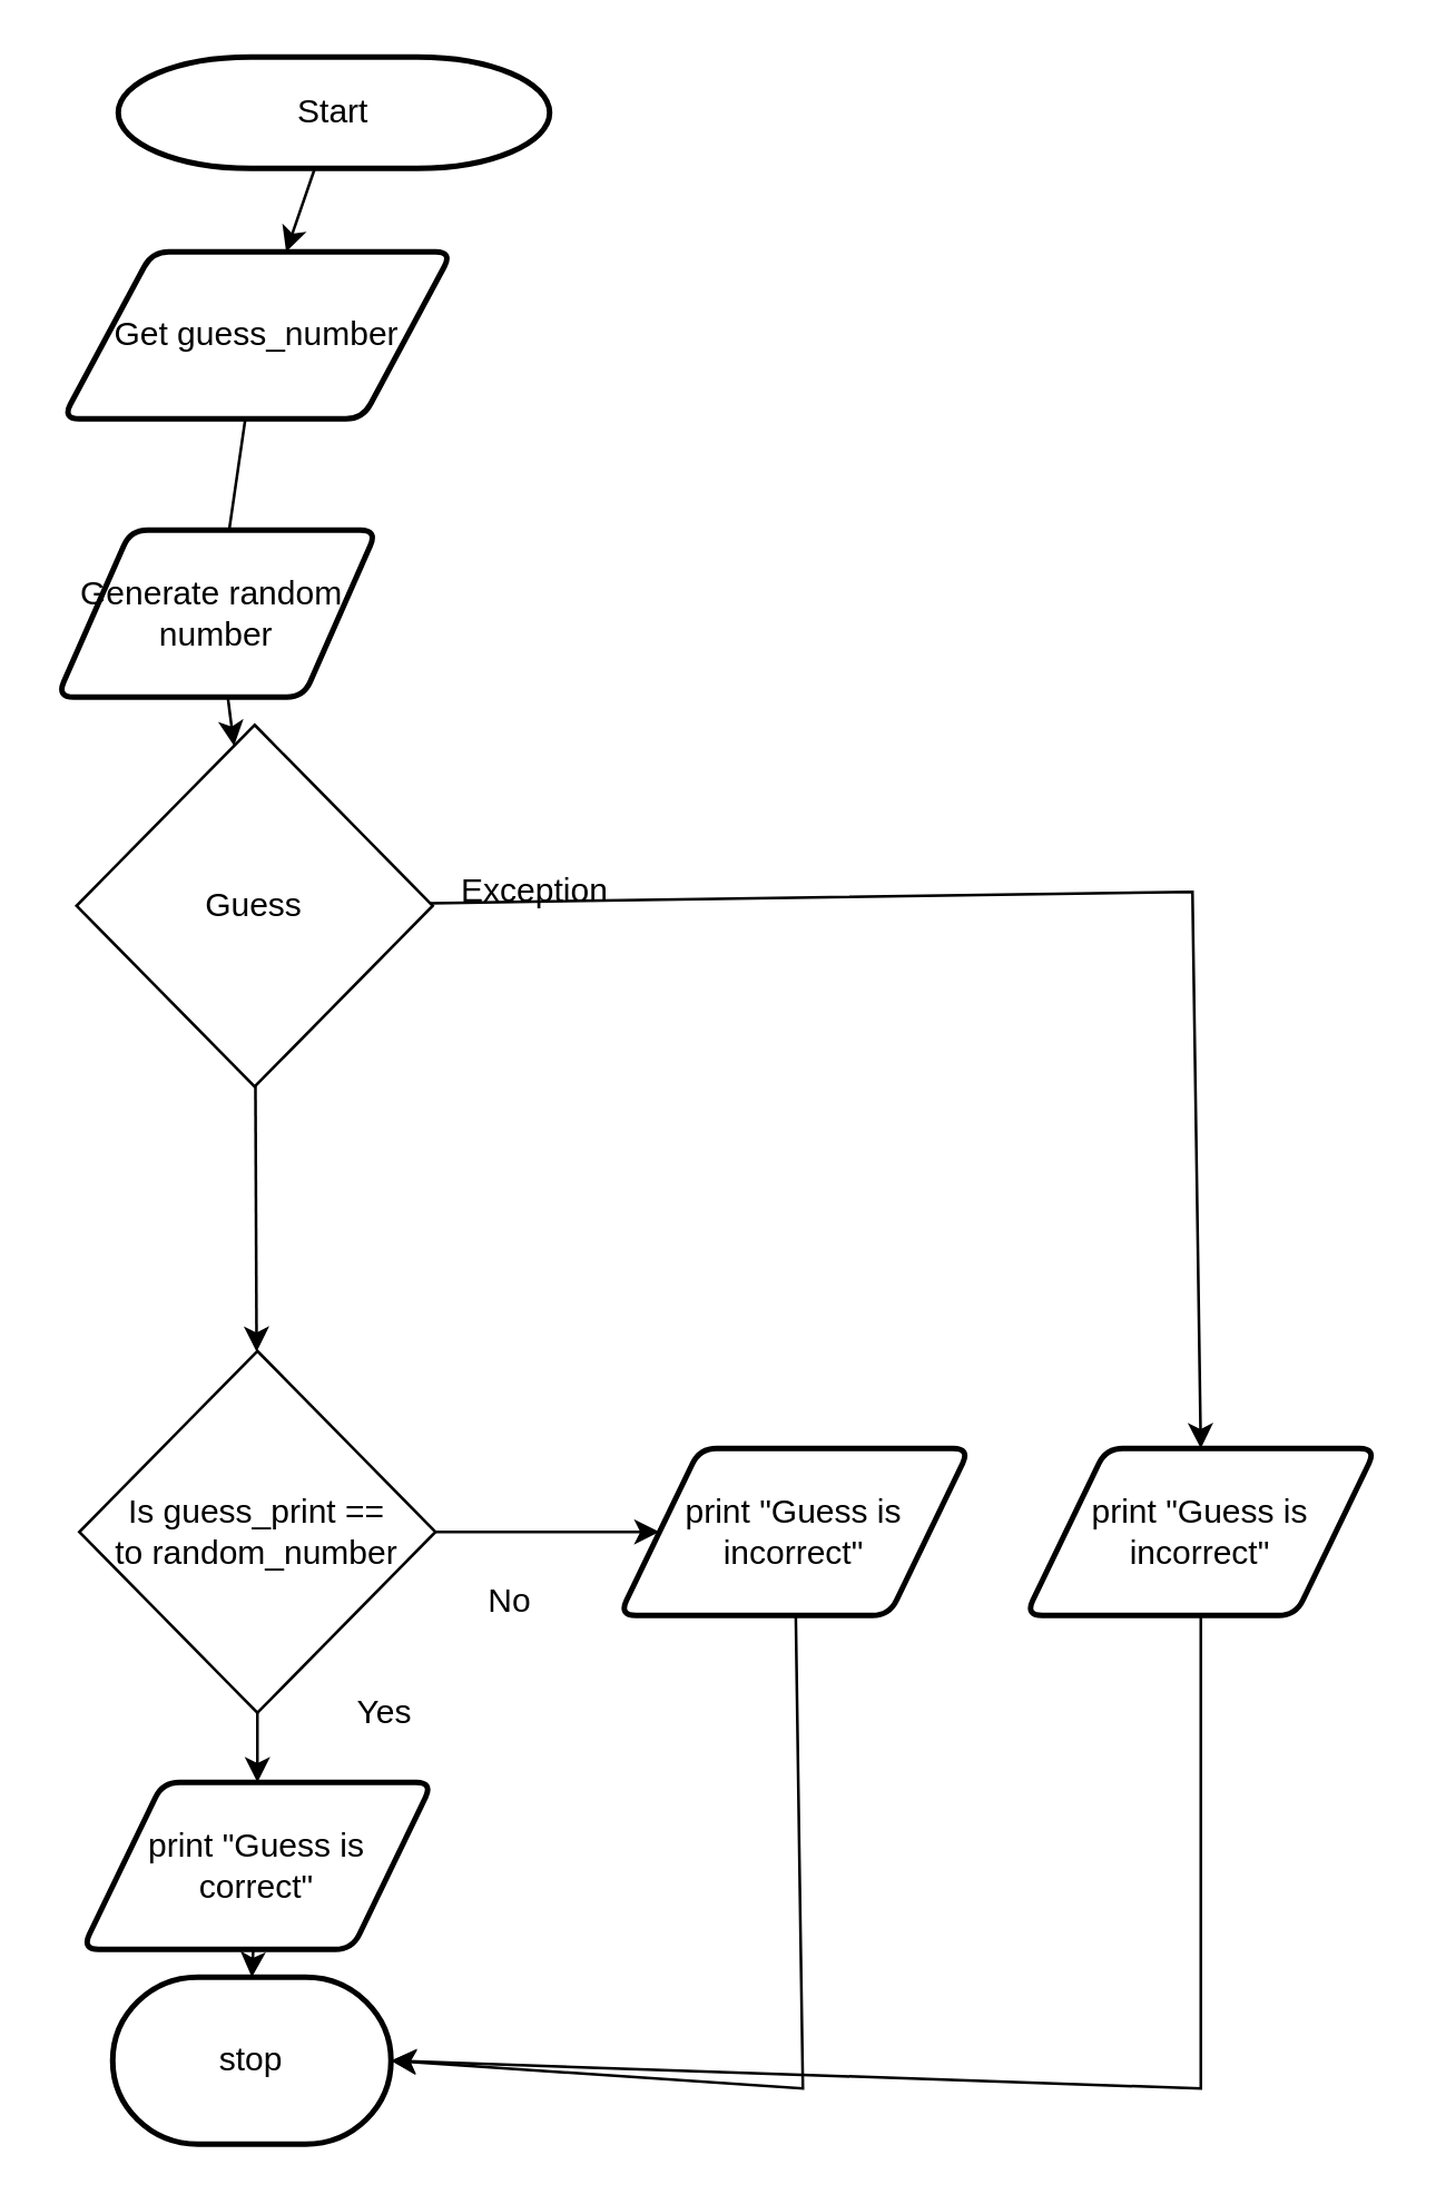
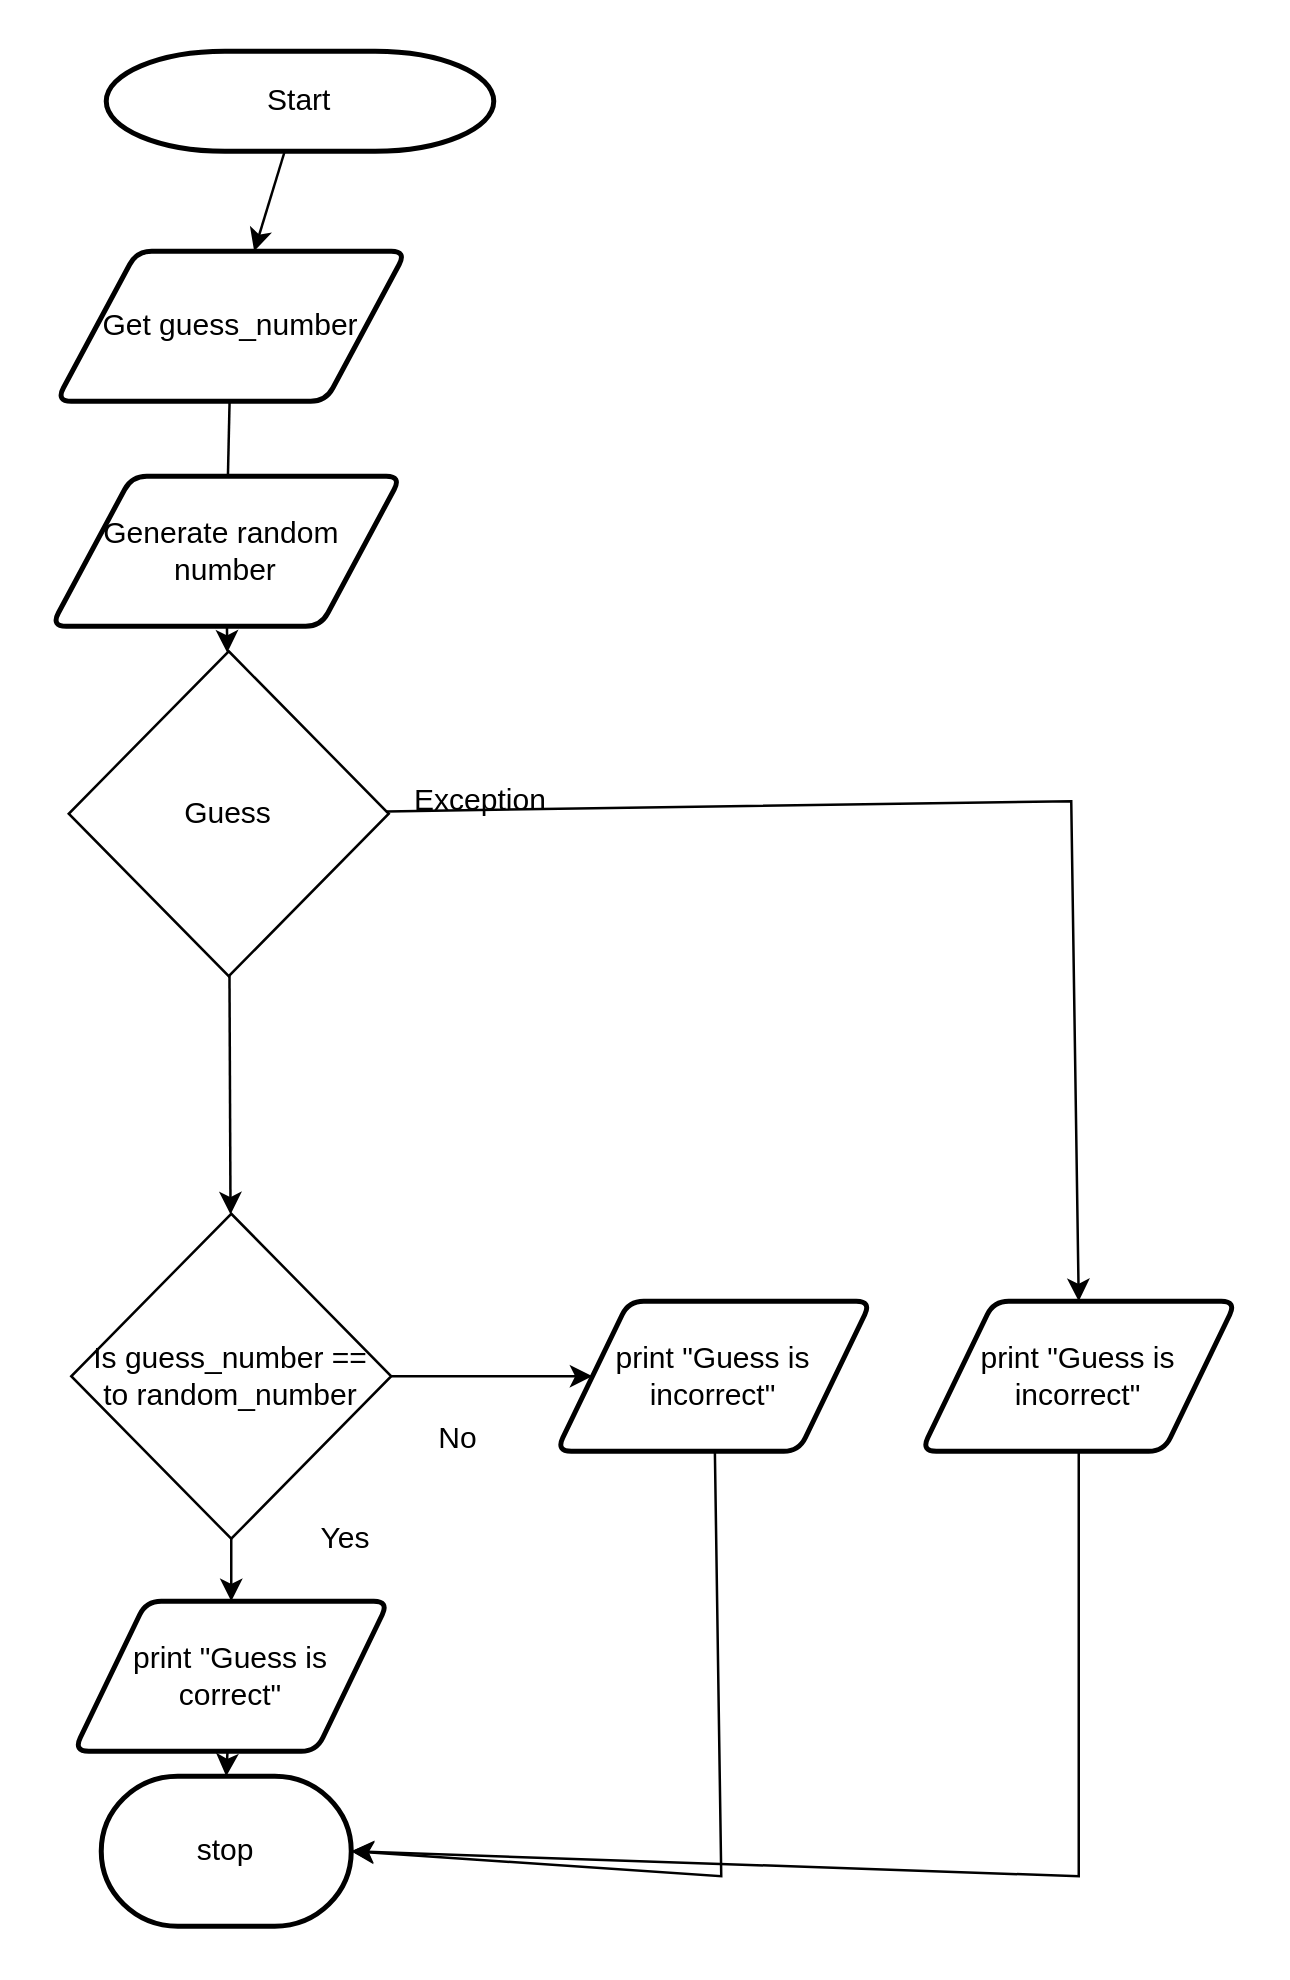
  <mxCell id="0" />
  <mxCell id="1" parent="0" />
  <mxCell id="2" value="" style="edgeStyle=none;html=1;" parent="1" source="3" target="4" edge="1"><mxGeometry relative="1" as="geometry" /></mxCell>
  <mxCell id="3" value="Start" style="strokeWidth=2;html=1;shape=mxgraph.flowchart.terminator;whiteSpace=wrap;" parent="1" vertex="1"><mxGeometry x="42" y="20" width="155" height="40" as="geometry" /></mxCell>
- <mxCell id="4" value="Get guess_number" style="shape=parallelogram;html=1;strokeWidth=2;perimeter=parallelogramPerimeter;whiteSpace=wrap;rounded=1;arcSize=12;size=0.23;" parent="1" vertex="1"><mxGeometry x="22" y="90" width="140" height="60" as="geometry" /></mxCell>
+ <mxCell id="4" value="Get guess_number" style="shape=parallelogram;html=1;strokeWidth=2;perimeter=parallelogramPerimeter;whiteSpace=wrap;rounded=1;arcSize=12;size=0.23;" parent="1" vertex="1"><mxGeometry x="22" y="100" width="140" height="60" as="geometry" /></mxCell>
  <mxCell id="5" style="edgeStyle=none;html=1;entryX=0.5;entryY=0;entryDx=0;entryDy=0;entryPerimeter=0;" parent="1" source="6" target="7" edge="1"><mxGeometry relative="1" as="geometry" /></mxCell>
  <mxCell id="6" value="print &quot;Guess is &lt;br&gt;correct&quot;" style="shape=parallelogram;html=1;strokeWidth=2;perimeter=parallelogramPerimeter;whiteSpace=wrap;rounded=1;arcSize=12;size=0.23;" parent="1" vertex="1"><mxGeometry x="29" y="640" width="126" height="60" as="geometry" /></mxCell>
  <mxCell id="7" value="stop" style="strokeWidth=2;html=1;shape=mxgraph.flowchart.terminator;whiteSpace=wrap;rounded=1;" parent="1" vertex="1"><mxGeometry x="40" y="710" width="100" height="60" as="geometry" /></mxCell>
  <mxCell id="8" value="" style="edgeStyle=none;html=1;" parent="1" source="10" target="6" edge="1"><mxGeometry relative="1" as="geometry" /></mxCell>
  <mxCell id="9" value="" style="edgeStyle=none;html=1;" parent="1" source="10" target="14" edge="1"><mxGeometry relative="1" as="geometry" /></mxCell>
- <mxCell id="10" value="Is guess_print == &lt;br&gt;to random_number" style="rhombus;whiteSpace=wrap;html=1;" parent="1" vertex="1"><mxGeometry x="28" y="485" width="128" height="130" as="geometry" /></mxCell>
+ <mxCell id="10" value="Is guess_number == &lt;br&gt;to random_number" style="rhombus;whiteSpace=wrap;html=1;" parent="1" vertex="1"><mxGeometry x="28" y="485" width="128" height="130" as="geometry" /></mxCell>
  <mxCell id="11" value="No" style="text;html=1;strokeColor=none;fillColor=none;align=center;verticalAlign=middle;whiteSpace=wrap;rounded=0;fontSize=12;" parent="1" vertex="1"><mxGeometry x="153" y="560" width="60" height="30" as="geometry" /></mxCell>
  <mxCell id="12" value="Yes" style="text;html=1;strokeColor=none;fillColor=none;align=center;verticalAlign=middle;whiteSpace=wrap;rounded=0;fontSize=12;" parent="1" vertex="1"><mxGeometry x="108" y="600" width="60" height="30" as="geometry" /></mxCell>
  <mxCell id="13" style="edgeStyle=none;html=1;entryX=1;entryY=0.5;entryDx=0;entryDy=0;entryPerimeter=0;rounded=0;" parent="1" source="14" target="7" edge="1"><mxGeometry relative="1" as="geometry"><Array as="points"><mxPoint x="288" y="750" /></Array></mxGeometry></mxCell>
  <mxCell id="14" value="print &quot;Guess is &lt;br&gt;incorrect&quot;" style="shape=parallelogram;html=1;strokeWidth=2;perimeter=parallelogramPerimeter;whiteSpace=wrap;rounded=1;arcSize=12;size=0.23;" parent="1" vertex="1"><mxGeometry x="222" y="520" width="126" height="60" as="geometry" /></mxCell>
  <mxCell id="15" value="" style="edgeStyle=none;rounded=0;html=1;" parent="1" source="16" target="20" edge="1"><mxGeometry relative="1" as="geometry" /></mxCell>
- <mxCell id="16" value="Generate random&amp;nbsp;&lt;br&gt;number" style="shape=parallelogram;html=1;strokeWidth=2;perimeter=parallelogramPerimeter;whiteSpace=wrap;rounded=1;arcSize=12;size=0.23;" parent="1" vertex="1"><mxGeometry x="20" y="190" width="115" height="60" as="geometry" /></mxCell>
+ <mxCell id="16" value="Generate random&amp;nbsp;&lt;br&gt;number" style="shape=parallelogram;html=1;strokeWidth=2;perimeter=parallelogramPerimeter;whiteSpace=wrap;rounded=1;arcSize=12;size=0.23;" parent="1" vertex="1"><mxGeometry x="20" y="190" width="140" height="60" as="geometry" /></mxCell>
  <mxCell id="17" value="" style="edgeStyle=none;html=1;endArrow=none;" parent="1" source="4" target="16" edge="1"><mxGeometry relative="1" as="geometry"><mxPoint x="92" y="160" as="sourcePoint" /><mxPoint x="92" y="300" as="targetPoint" /></mxGeometry></mxCell>
  <mxCell id="18" value="" style="edgeStyle=none;html=1;" parent="1" source="20" target="10" edge="1"><mxGeometry relative="1" as="geometry" /></mxCell>
  <mxCell id="19" style="edgeStyle=none;html=1;entryX=0.5;entryY=0;entryDx=0;entryDy=0;rounded=0;" parent="1" source="20" target="23" edge="1"><mxGeometry relative="1" as="geometry"><Array as="points"><mxPoint x="428" y="320" /></Array></mxGeometry></mxCell>
  <mxCell id="20" value="&lt;span style=&quot;font-weight: normal&quot;&gt;Guess&lt;/span&gt;" style="rhombus;whiteSpace=wrap;html=1;fontStyle=1" parent="1" vertex="1"><mxGeometry x="27" y="260" width="128" height="130" as="geometry" /></mxCell>
  <mxCell id="21" value="Exception" style="text;html=1;strokeColor=none;fillColor=none;align=center;verticalAlign=middle;whiteSpace=wrap;rounded=0;fontSize=12;" parent="1" vertex="1"><mxGeometry x="162" y="305" width="60" height="30" as="geometry" /></mxCell>
  <mxCell id="22" style="edgeStyle=none;rounded=0;html=1;entryX=1;entryY=0.5;entryDx=0;entryDy=0;entryPerimeter=0;exitX=0.5;exitY=1;exitDx=0;exitDy=0;" parent="1" source="23" target="7" edge="1"><mxGeometry relative="1" as="geometry"><Array as="points"><mxPoint x="431" y="750" /></Array></mxGeometry></mxCell>
  <mxCell id="23" value="print &quot;Guess is &lt;br&gt;incorrect&quot;" style="shape=parallelogram;html=1;strokeWidth=2;perimeter=parallelogramPerimeter;whiteSpace=wrap;rounded=1;arcSize=12;size=0.23;" parent="1" vertex="1"><mxGeometry x="368" y="520" width="126" height="60" as="geometry" /></mxCell>
